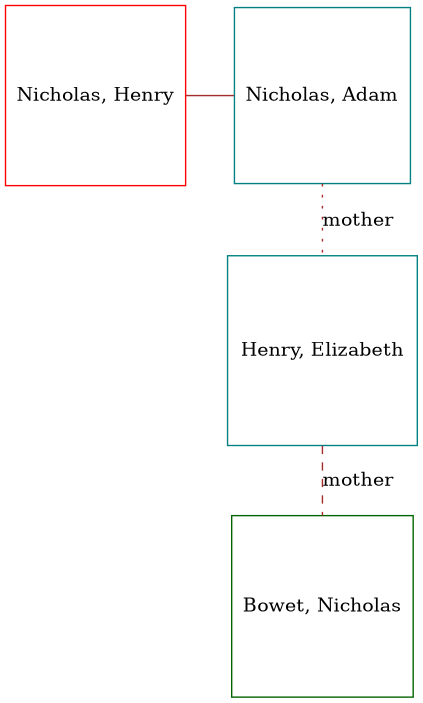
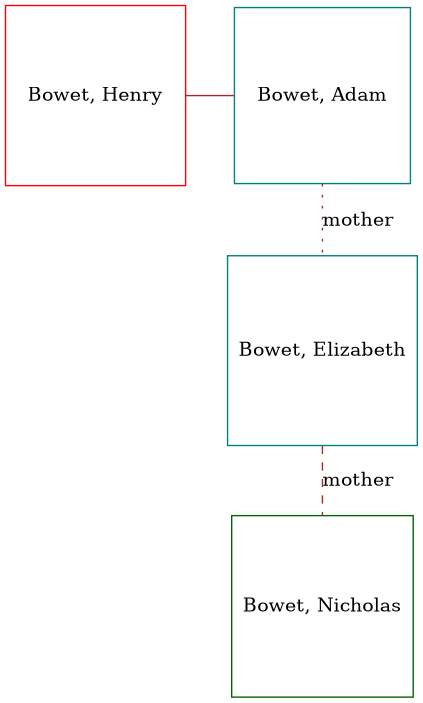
  digraph {
    node [color=teal regular=1 shape=box]
    edge [color=brown dir=none arrowsize=0.0]
-   n1 [color=red label="Nicholas, Henry"]
-   n2 [label="Nicholas, Adam"]
-   n3 [label="Henry, Elizabeth"]
+   n1 [color=red label="Bowet, Henry"]
+   n2 [label="Bowet, Adam"]
+   n3 [label="Bowet, Elizabeth"]
    n4 [color=darkgreen label="Bowet, Nicholas"]
    subgraph sub_1 {
      rank=same
      n1
      n2
    }
    n1 -> n2 [style=solid arrowsize=""]
    n2 -> n3 [label=mother style=dotted]
    n3 -> n4 [label=mother style=dashed]
  }
